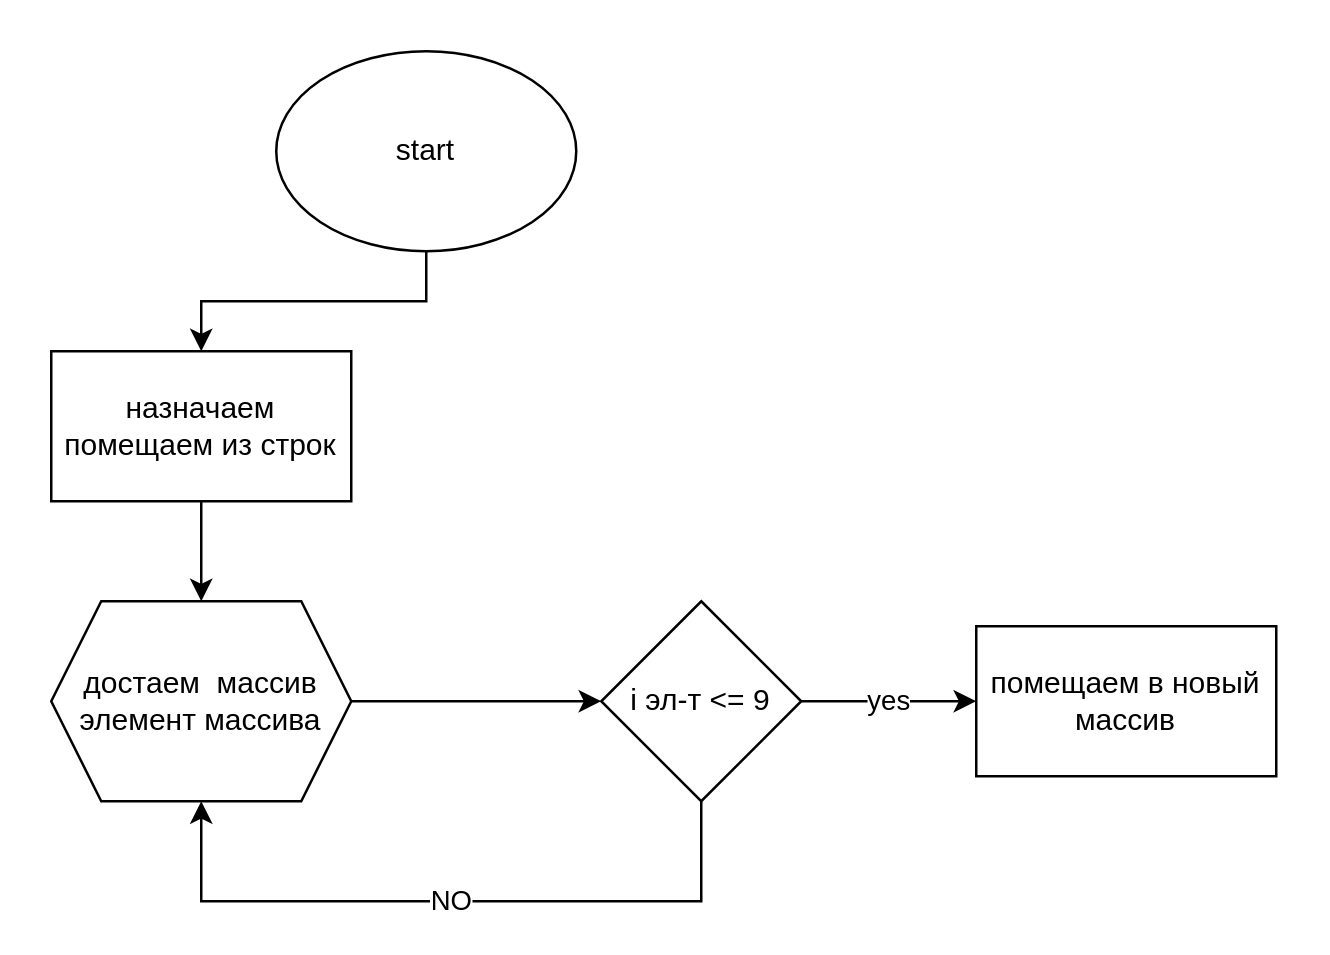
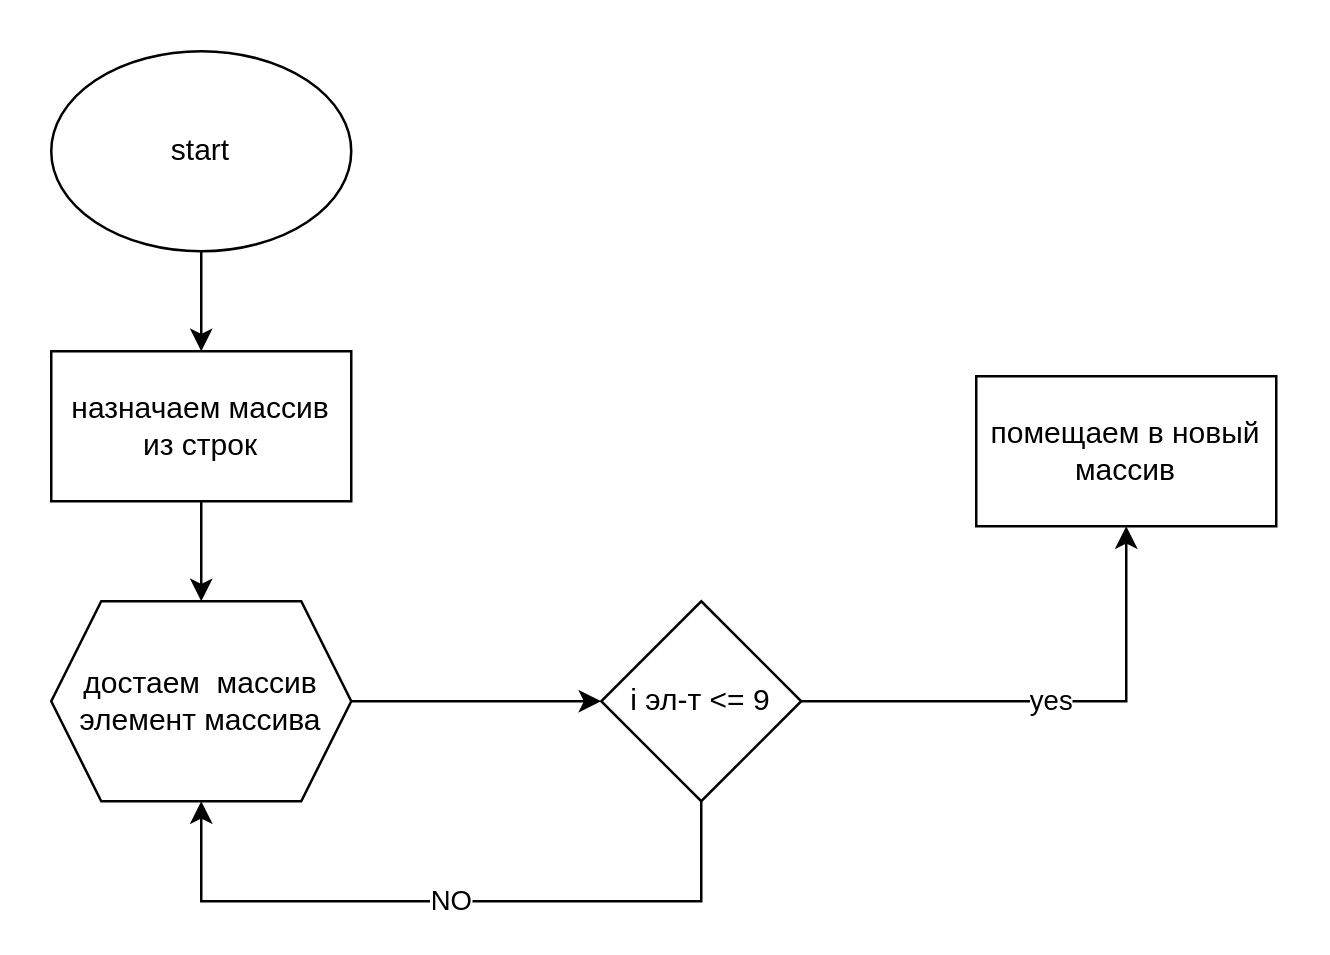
  <mxCell id="0" />
  <mxCell id="1" parent="0" />
  <mxCell id="2" style="edgeStyle=orthogonalEdgeStyle;rounded=0;orthogonalLoop=1;jettySize=auto;html=1;exitX=0.5;exitY=1;exitDx=0;exitDy=0;entryX=0.5;entryY=0;entryDx=0;entryDy=0;" edge="1" parent="1" source="3" target="5"><mxGeometry relative="1" as="geometry" /></mxCell>
- <mxCell id="3" value="start" style="ellipse;whiteSpace=wrap;html=1;" vertex="1" parent="1"><mxGeometry x="110" y="20" width="120" height="80" as="geometry" /></mxCell>
+ <mxCell id="3" value="start" style="ellipse;whiteSpace=wrap;html=1;" vertex="1" parent="1"><mxGeometry x="20" y="20" width="120" height="80" as="geometry" /></mxCell>
  <mxCell id="4" style="edgeStyle=orthogonalEdgeStyle;rounded=0;orthogonalLoop=1;jettySize=auto;html=1;entryX=0.5;entryY=0;entryDx=0;entryDy=0;" edge="1" parent="1" source="5" target="8"><mxGeometry relative="1" as="geometry" /></mxCell>
- <mxCell id="5" value="назначаем помещаем из строк" style="rounded=0;whiteSpace=wrap;html=1;" vertex="1" parent="1"><mxGeometry x="20" y="140" width="120" height="60" as="geometry" /></mxCell>
- <mxCell id="6" value="помещаем в новый массив" style="rounded=0;whiteSpace=wrap;html=1;" vertex="1" parent="1"><mxGeometry x="390" y="250" width="120" height="60" as="geometry" /></mxCell>
+ <mxCell id="5" value="назначаем массив из строк" style="rounded=0;whiteSpace=wrap;html=1;" vertex="1" parent="1"><mxGeometry x="20" y="140" width="120" height="60" as="geometry" /></mxCell>
+ <mxCell id="6" value="помещаем в новый массив" style="rounded=0;whiteSpace=wrap;html=1;" vertex="1" parent="1"><mxGeometry x="390" y="150" width="120" height="60" as="geometry" /></mxCell>
  <mxCell id="7" style="edgeStyle=orthogonalEdgeStyle;rounded=0;orthogonalLoop=1;jettySize=auto;html=1;" edge="1" parent="1" source="8" target="11"><mxGeometry relative="1" as="geometry" /></mxCell>
  <mxCell id="8" value="достаем&amp;nbsp; массив элемент массива" style="shape=hexagon;perimeter=hexagonPerimeter2;whiteSpace=wrap;html=1;fixedSize=1;" vertex="1" parent="1"><mxGeometry x="20" y="240" width="120" height="80" as="geometry" /></mxCell>
  <mxCell id="9" value="NO" style="edgeStyle=orthogonalEdgeStyle;rounded=0;orthogonalLoop=1;jettySize=auto;html=1;entryX=0.5;entryY=1;entryDx=0;entryDy=0;" edge="1" parent="1" source="11" target="8"><mxGeometry relative="1" as="geometry"><mxPoint x="170" y="410" as="targetPoint" /><Array as="points"><mxPoint x="280" y="360" /><mxPoint x="80" y="360" /></Array></mxGeometry></mxCell>
  <mxCell id="10" value="yes" style="edgeStyle=orthogonalEdgeStyle;rounded=0;orthogonalLoop=1;jettySize=auto;html=1;exitX=1;exitY=0.5;exitDx=0;exitDy=0;" edge="1" parent="1" source="11" target="6"><mxGeometry relative="1" as="geometry" /></mxCell>
  <mxCell id="11" value="i эл-т &amp;lt;= 9" style="rhombus;whiteSpace=wrap;html=1;" vertex="1" parent="1"><mxGeometry x="240" y="240" width="80" height="80" as="geometry" /></mxCell>
